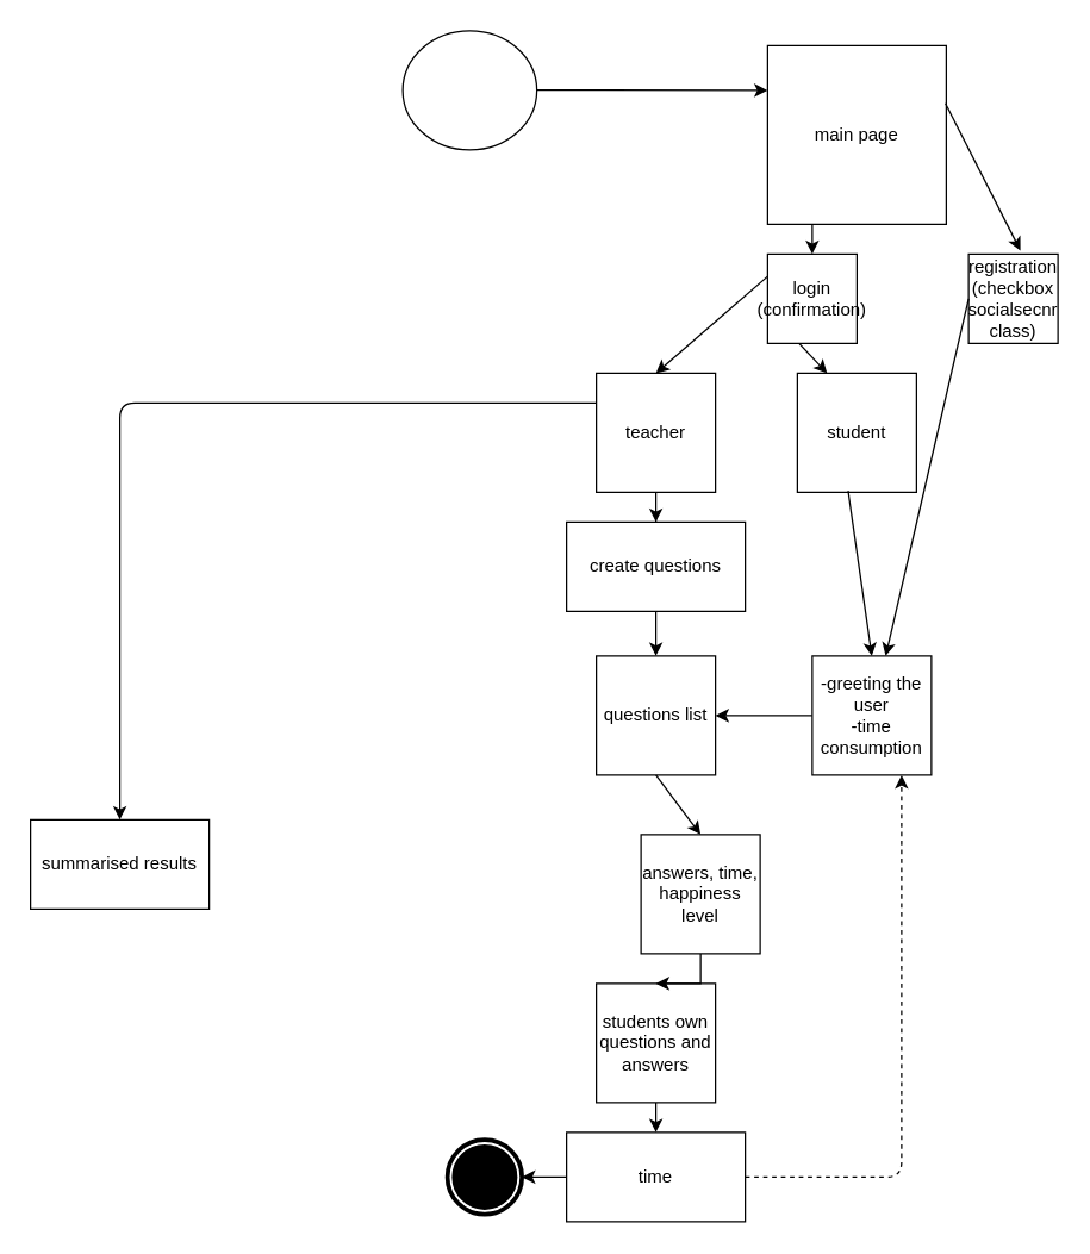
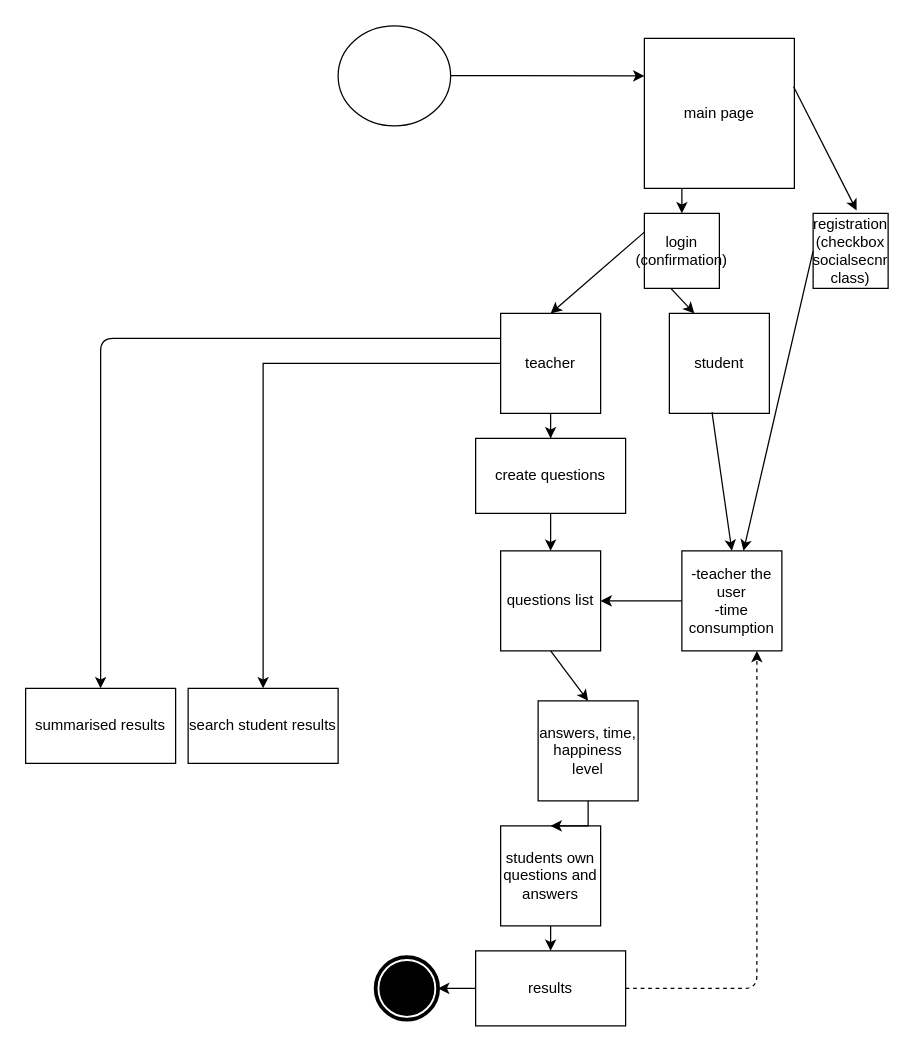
  <mxCell id="0" />
  <mxCell id="1" parent="0" />
  <mxCell id="2" value="main page&lt;br&gt;" style="whiteSpace=wrap;html=1;aspect=fixed;" vertex="1" parent="1"><mxGeometry x="515" y="30" width="120" height="120" as="geometry" /></mxCell>
  <mxCell id="3" style="edgeStyle=orthogonalEdgeStyle;rounded=0;orthogonalLoop=1;jettySize=auto;html=1;exitX=0;exitY=0.5;exitDx=0;exitDy=0;entryX=1;entryY=0.5;entryDx=0;entryDy=0;" edge="1" parent="1" source="4" target="8"><mxGeometry relative="1" as="geometry" /></mxCell>
- <mxCell id="4" value="-greeting the user&lt;br&gt;-time consumption" style="whiteSpace=wrap;html=1;aspect=fixed;" vertex="1" parent="1"><mxGeometry x="545" y="440" width="80" height="80" as="geometry" /></mxCell>
+ <mxCell id="4" value="-teacher the user&lt;br&gt;-time consumption" style="whiteSpace=wrap;html=1;aspect=fixed;" vertex="1" parent="1"><mxGeometry x="545" y="440" width="80" height="80" as="geometry" /></mxCell>
  <mxCell id="5" value="" style="edgeStyle=orthogonalEdgeStyle;rounded=0;orthogonalLoop=1;jettySize=auto;html=1;" edge="1" parent="1" source="7" target="19"><mxGeometry relative="1" as="geometry" /></mxCell>
+ <mxCell id="6" value="" style="edgeStyle=orthogonalEdgeStyle;rounded=0;orthogonalLoop=1;jettySize=auto;html=1;" edge="1" parent="1" source="7" target="21"><mxGeometry relative="1" as="geometry" /></mxCell>
  <mxCell id="7" value="teacher" style="whiteSpace=wrap;html=1;aspect=fixed;" vertex="1" parent="1"><mxGeometry x="400" y="250" width="80" height="80" as="geometry" /></mxCell>
  <mxCell id="8" value="questions list" style="whiteSpace=wrap;html=1;aspect=fixed;" vertex="1" parent="1"><mxGeometry x="400" y="440" width="80" height="80" as="geometry" /></mxCell>
  <mxCell id="9" value="students own questions and answers" style="whiteSpace=wrap;html=1;aspect=fixed;" vertex="1" parent="1"><mxGeometry x="400" y="660" width="80" height="80" as="geometry" /></mxCell>
  <mxCell id="10" value="" style="edgeStyle=orthogonalEdgeStyle;rounded=0;orthogonalLoop=1;jettySize=auto;html=1;" edge="1" parent="1" source="11" target="9"><mxGeometry relative="1" as="geometry" /></mxCell>
  <mxCell id="11" value="answers, time, happiness level" style="whiteSpace=wrap;html=1;aspect=fixed;" vertex="1" parent="1"><mxGeometry x="430" y="560" width="80" height="80" as="geometry" /></mxCell>
  <mxCell id="12" value="" style="endArrow=classic;html=1;entryX=0.5;entryY=0;entryDx=0;entryDy=0;exitX=0.5;exitY=1;exitDx=0;exitDy=0;" edge="1" parent="1" source="8" target="11"><mxGeometry width="50" height="50" relative="1" as="geometry"><mxPoint x="530" y="430" as="sourcePoint" /><mxPoint x="580" y="380" as="targetPoint" /></mxGeometry></mxCell>
  <mxCell id="13" value="" style="edgeStyle=orthogonalEdgeStyle;rounded=0;orthogonalLoop=1;jettySize=auto;html=1;" edge="1" parent="1" source="14" target="33"><mxGeometry relative="1" as="geometry" /></mxCell>
- <mxCell id="14" value="time" style="whiteSpace=wrap;html=1;" vertex="1" parent="1"><mxGeometry x="380" y="760" width="120" height="60" as="geometry" /></mxCell>
+ <mxCell id="14" value="results" style="whiteSpace=wrap;html=1;" vertex="1" parent="1"><mxGeometry x="380" y="760" width="120" height="60" as="geometry" /></mxCell>
  <mxCell id="15" value="" style="endArrow=classic;html=1;exitX=1;exitY=0.5;exitDx=0;exitDy=0;entryX=0.75;entryY=1;entryDx=0;entryDy=0;dashed=1;" edge="1" parent="1" source="14" target="4"><mxGeometry width="50" height="50" relative="1" as="geometry"><mxPoint x="530" y="630" as="sourcePoint" /><mxPoint x="580" y="580" as="targetPoint" /><Array as="points"><mxPoint x="605" y="790" /></Array></mxGeometry></mxCell>
  <mxCell id="16" value="student" style="whiteSpace=wrap;html=1;aspect=fixed;" vertex="1" parent="1"><mxGeometry x="535" y="250" width="80" height="80" as="geometry" /></mxCell>
  <mxCell id="17" value="" style="endArrow=classic;html=1;entryX=0.5;entryY=0;entryDx=0;entryDy=0;exitX=0.426;exitY=0.988;exitDx=0;exitDy=0;exitPerimeter=0;" edge="1" parent="1" source="16" target="4"><mxGeometry width="50" height="50" relative="1" as="geometry"><mxPoint x="530" y="390" as="sourcePoint" /><mxPoint x="580" y="340" as="targetPoint" /></mxGeometry></mxCell>
  <mxCell id="18" value="" style="endArrow=classic;html=1;entryX=0.5;entryY=0;entryDx=0;entryDy=0;exitX=0.5;exitY=1;exitDx=0;exitDy=0;" edge="1" parent="1" source="9" target="14"><mxGeometry width="50" height="50" relative="1" as="geometry"><mxPoint x="530" y="490" as="sourcePoint" /><mxPoint x="580" y="440" as="targetPoint" /></mxGeometry></mxCell>
  <mxCell id="19" value="create questions" style="whiteSpace=wrap;html=1;" vertex="1" parent="1"><mxGeometry x="380" y="350" width="120" height="60" as="geometry" /></mxCell>
  <mxCell id="20" value="" style="endArrow=classic;html=1;entryX=0.5;entryY=0;entryDx=0;entryDy=0;exitX=0.5;exitY=1;exitDx=0;exitDy=0;" edge="1" parent="1" source="19" target="8"><mxGeometry width="50" height="50" relative="1" as="geometry"><mxPoint x="530" y="480" as="sourcePoint" /><mxPoint x="580" y="430" as="targetPoint" /></mxGeometry></mxCell>
+ <mxCell id="21" value="search student results" style="whiteSpace=wrap;html=1;" vertex="1" parent="1"><mxGeometry x="150" y="550" width="120" height="60" as="geometry" /></mxCell>
  <mxCell id="22" value="summarised results" style="whiteSpace=wrap;html=1;" vertex="1" parent="1"><mxGeometry x="20" y="550" width="120" height="60" as="geometry" /></mxCell>
  <mxCell id="23" value="" style="endArrow=classic;html=1;entryX=0.25;entryY=0;entryDx=0;entryDy=0;exitX=0.025;exitY=0.651;exitDx=0;exitDy=0;exitPerimeter=0;" edge="1" parent="1" source="28" target="16"><mxGeometry width="50" height="50" relative="1" as="geometry"><mxPoint x="510" y="530" as="sourcePoint" /><mxPoint x="560" y="480" as="targetPoint" /></mxGeometry></mxCell>
  <mxCell id="24" value="" style="shape=mxgraph.bpmn.shape;html=1;verticalLabelPosition=bottom;labelBackgroundColor=#ffffff;verticalAlign=top;align=center;perimeter=ellipsePerimeter;outlineConnect=0;outline=standard;symbol=general;" vertex="1" parent="1"><mxGeometry x="270" y="20" width="90" height="80" as="geometry" /></mxCell>
  <mxCell id="25" value="" style="endArrow=classic;html=1;entryX=0;entryY=0.25;entryDx=0;entryDy=0;" edge="1" parent="1" source="24" target="2"><mxGeometry width="50" height="50" relative="1" as="geometry"><mxPoint x="510" y="530" as="sourcePoint" /><mxPoint x="560" y="480" as="targetPoint" /></mxGeometry></mxCell>
  <mxCell id="26" value="" style="endArrow=classic;html=1;entryX=0.5;entryY=0;entryDx=0;entryDy=0;exitX=0;exitY=0.25;exitDx=0;exitDy=0;" edge="1" parent="1" source="7" target="22"><mxGeometry width="50" height="50" relative="1" as="geometry"><mxPoint x="510" y="530" as="sourcePoint" /><mxPoint x="560" y="480" as="targetPoint" /><Array as="points"><mxPoint x="80" y="270" /></Array></mxGeometry></mxCell>
  <mxCell id="27" value="" style="endArrow=classic;html=1;entryX=0.5;entryY=0;entryDx=0;entryDy=0;exitX=0;exitY=0.25;exitDx=0;exitDy=0;" edge="1" parent="1" source="28" target="7"><mxGeometry width="50" height="50" relative="1" as="geometry"><mxPoint x="510" y="400" as="sourcePoint" /><mxPoint x="560" y="350" as="targetPoint" /></mxGeometry></mxCell>
  <mxCell id="28" value="login&lt;br&gt;(confirmation)" style="whiteSpace=wrap;html=1;aspect=fixed;" vertex="1" parent="1"><mxGeometry x="515" y="170" width="60" height="60" as="geometry" /></mxCell>
  <mxCell id="29" value="registration&lt;br&gt;(checkbox&lt;br&gt;socialsecnr&lt;br&gt;class)" style="whiteSpace=wrap;html=1;aspect=fixed;" vertex="1" parent="1"><mxGeometry x="650" y="170" width="60" height="60" as="geometry" /></mxCell>
  <mxCell id="30" value="" style="endArrow=classic;html=1;entryX=0.5;entryY=0;entryDx=0;entryDy=0;exitX=0.25;exitY=1;exitDx=0;exitDy=0;" edge="1" parent="1" source="2" target="28"><mxGeometry width="50" height="50" relative="1" as="geometry"><mxPoint x="510" y="400" as="sourcePoint" /><mxPoint x="560" y="350" as="targetPoint" /></mxGeometry></mxCell>
  <mxCell id="31" value="" style="endArrow=classic;html=1;entryX=0.58;entryY=-0.039;entryDx=0;entryDy=0;entryPerimeter=0;exitX=0.995;exitY=0.322;exitDx=0;exitDy=0;exitPerimeter=0;" edge="1" parent="1" source="2" target="29"><mxGeometry width="50" height="50" relative="1" as="geometry"><mxPoint x="510" y="400" as="sourcePoint" /><mxPoint x="560" y="350" as="targetPoint" /></mxGeometry></mxCell>
  <mxCell id="32" value="" style="endArrow=classic;html=1;exitX=0;exitY=0.5;exitDx=0;exitDy=0;" edge="1" parent="1" source="29" target="4"><mxGeometry width="50" height="50" relative="1" as="geometry"><mxPoint x="510" y="400" as="sourcePoint" /><mxPoint x="560" y="350" as="targetPoint" /></mxGeometry></mxCell>
  <mxCell id="33" value="" style="shape=mxgraph.bpmn.shape;html=1;verticalLabelPosition=bottom;labelBackgroundColor=#ffffff;verticalAlign=top;align=center;perimeter=ellipsePerimeter;outlineConnect=0;outline=end;symbol=terminate;" vertex="1" parent="1"><mxGeometry x="300" y="765" width="50" height="50" as="geometry" /></mxCell>
